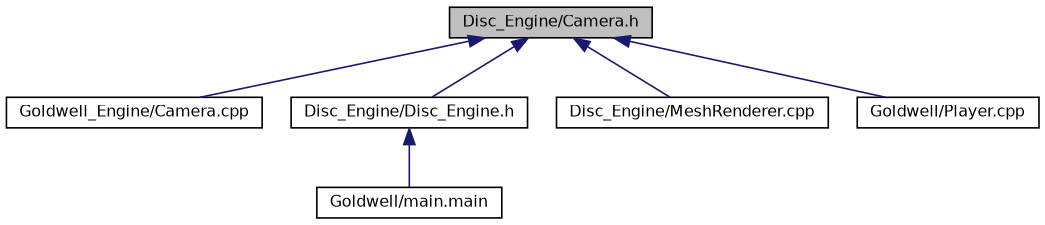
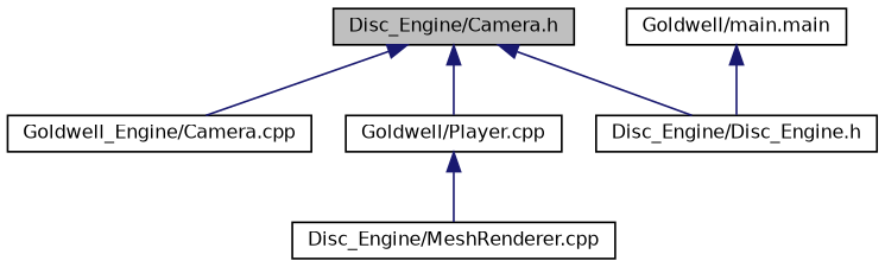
  digraph {
    node [color=black fillcolor=white fontname=Helvetica fontsize=10 shape=record style=filled]
    edge [color=midnightblue dir=back fontname=Helvetica fontsize=10 labelfontname=Helvetica labelfontsize=10 style=solid]
    n1 [fillcolor=grey75 fontcolor=black height=0.2 label="Disc_Engine/Camera.h" width=0.4]
    n2 [height=0.2 label="Goldwell_Engine/Camera.cpp" width=0.4]
    n3 [height=0.2 label="Disc_Engine/Disc_Engine.h" width=0.4]
    n4 [height=0.2 label="Disc_Engine/MeshRenderer.cpp" width=0.4]
    n5 [height=0.2 label="Goldwell/Player.cpp" width=0.4]
    n6 [height=0.2 label="Goldwell/main.main" width=0.4]
    n1 -> n2
    n1 -> n3
-   n1 -> n4
+   n5 -> n4
    n1 -> n5
-   n3 -> n6
+   n6 -> n3
  }
